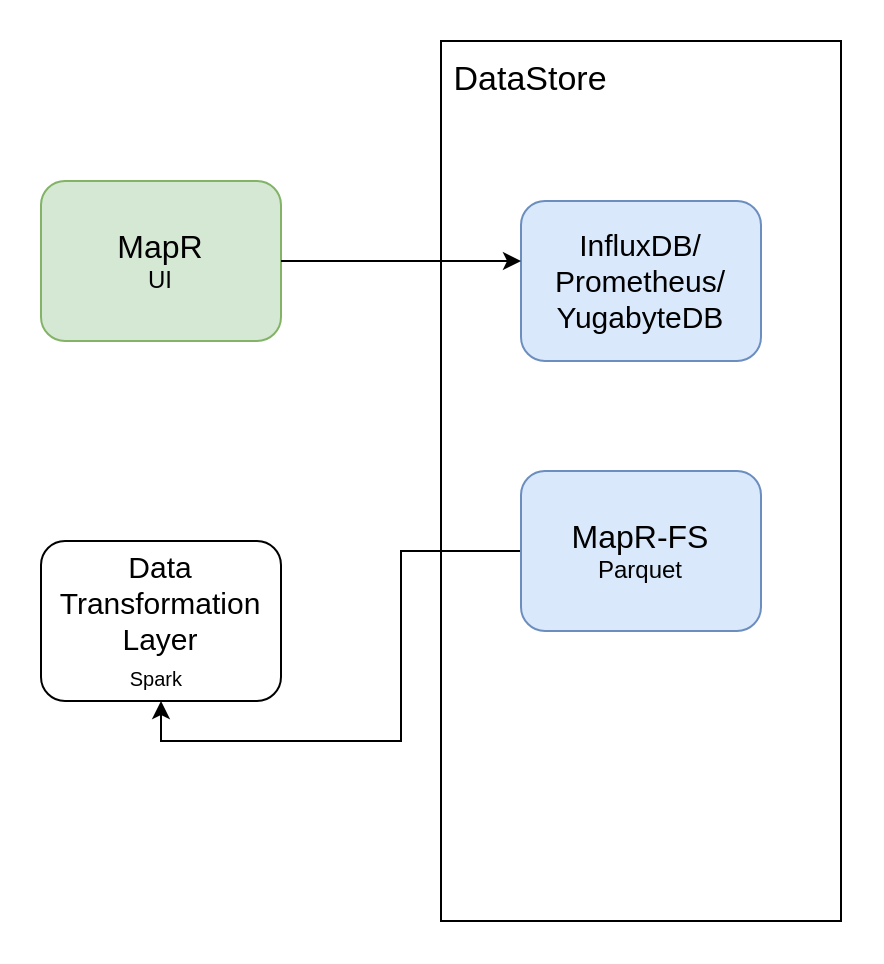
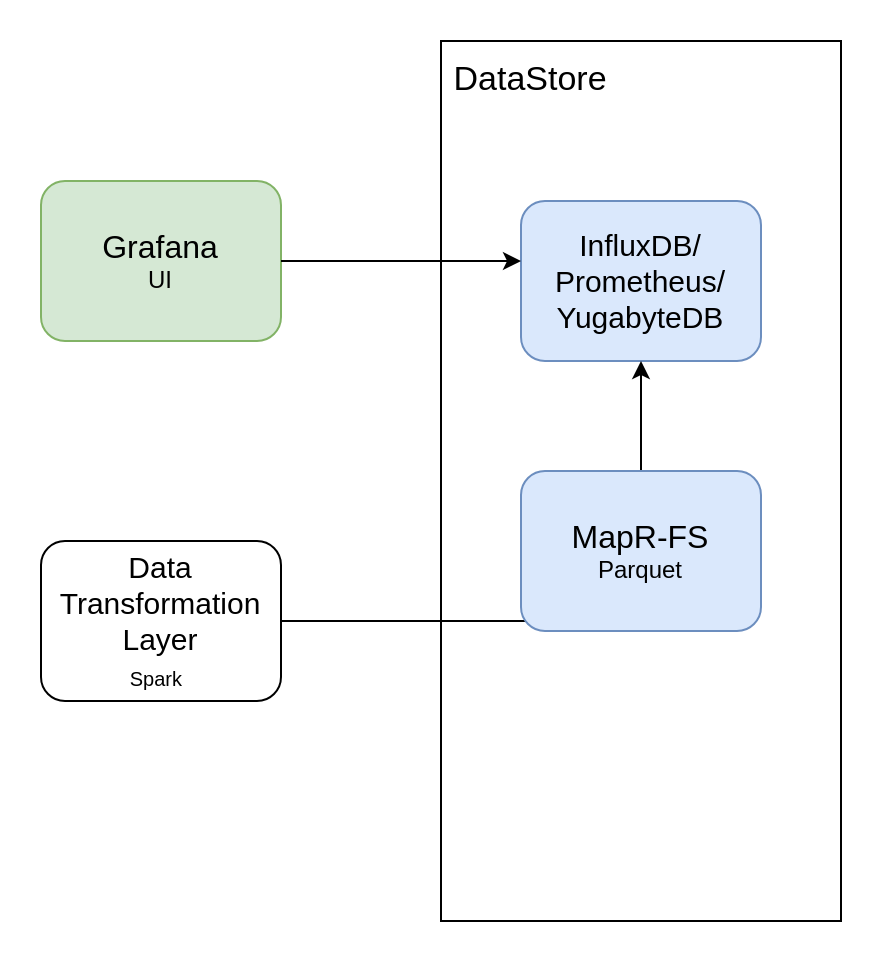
  <mxCell id="0" />
  <mxCell id="1" parent="0" />
- <mxCell id="2" value="&lt;font&gt;&lt;span style=&quot;font-size: 16px&quot;&gt;MapR&lt;/span&gt;&lt;br&gt;&lt;font style=&quot;font-size: 12px&quot;&gt;UI&lt;/font&gt;&lt;br&gt;&lt;/font&gt;" style="shape=ext;rounded=1;html=1;whiteSpace=wrap;fillColor=#d5e8d4;strokeColor=#82b366;" parent="1" vertex="1"><mxGeometry x="20" y="90" width="120" height="80" as="geometry" /></mxCell>
+ <mxCell id="2" value="&lt;font&gt;&lt;span style=&quot;font-size: 16px&quot;&gt;Grafana&lt;/span&gt;&lt;br&gt;&lt;font style=&quot;font-size: 12px&quot;&gt;UI&lt;/font&gt;&lt;br&gt;&lt;/font&gt;" style="shape=ext;rounded=1;html=1;whiteSpace=wrap;fillColor=#d5e8d4;strokeColor=#82b366;" parent="1" vertex="1"><mxGeometry x="20" y="90" width="120" height="80" as="geometry" /></mxCell>
  <mxCell id="3" value="" style="rounded=0;whiteSpace=wrap;html=1;" vertex="1" parent="1"><mxGeometry x="220" y="20" width="200" height="440" as="geometry" /></mxCell>
  <mxCell id="4" value="&lt;font style=&quot;font-size: 17px&quot;&gt;DataStore&lt;/font&gt;" style="text;html=1;strokeColor=none;fillColor=none;align=center;verticalAlign=middle;whiteSpace=wrap;rounded=0;" vertex="1" parent="1"><mxGeometry x="245" y="30" width="40" height="20" as="geometry" /></mxCell>
  <mxCell id="5" value="&lt;font style=&quot;font-size: 15px&quot;&gt;InfluxDB/ &lt;br&gt;Prometheus/&lt;br&gt;YugabyteDB&lt;/font&gt;" style="shape=ext;rounded=1;html=1;whiteSpace=wrap;fillColor=#dae8fc;strokeColor=#6c8ebf;" vertex="1" parent="1"><mxGeometry x="260" y="100" width="120" height="80" as="geometry" /></mxCell>
  <mxCell id="6" style="edgeStyle=orthogonalEdgeStyle;rounded=0;html=1;jettySize=auto;orthogonalLoop=1;" parent="1" source="2" edge="1"><mxGeometry relative="1" as="geometry"><mxPoint x="260" y="130" as="targetPoint" /></mxGeometry></mxCell>
+ <mxCell id="7" style="edgeStyle=orthogonalEdgeStyle;rounded=0;orthogonalLoop=1;jettySize=auto;html=1;exitX=1;exitY=0.5;exitDx=0;exitDy=0;entryX=0.5;entryY=1;entryDx=0;entryDy=0;" edge="1" parent="1" source="8" target="5"><mxGeometry relative="1" as="geometry" /></mxCell>
  <mxCell id="8" value="&lt;font&gt;&lt;span style=&quot;font-size: 15px&quot;&gt;Data Transformation Layer&lt;/span&gt;&lt;br&gt;&lt;font style=&quot;font-size: 10px&quot;&gt;Spark&lt;/font&gt;&lt;/font&gt;&lt;font style=&quot;font-size: 15px&quot;&gt;&amp;nbsp;&lt;br&gt;&lt;/font&gt;" style="shape=ext;rounded=1;html=1;whiteSpace=wrap;" vertex="1" parent="1"><mxGeometry x="20" y="270" width="120" height="80" as="geometry" /></mxCell>
- <mxCell id="9" style="edgeStyle=orthogonalEdgeStyle;rounded=0;orthogonalLoop=1;jettySize=auto;html=1;exitX=0;exitY=0.5;exitDx=0;exitDy=0;entryX=0.5;entryY=1;entryDx=0;entryDy=0;" edge="1" parent="1" source="10" target="8"><mxGeometry relative="1" as="geometry"><mxPoint x="80" y="390" as="targetPoint" /></mxGeometry></mxCell>
  <mxCell id="10" value="&lt;font&gt;&lt;span style=&quot;font-size: 16px&quot;&gt;MapR-FS&lt;/span&gt;&lt;br&gt;&lt;font style=&quot;font-size: 12px&quot;&gt;Parquet&lt;/font&gt;&lt;/font&gt;" style="shape=ext;rounded=1;html=1;whiteSpace=wrap;fillColor=#dae8fc;strokeColor=#6c8ebf;" vertex="1" parent="1"><mxGeometry x="260" y="235" width="120" height="80" as="geometry" /></mxCell>
